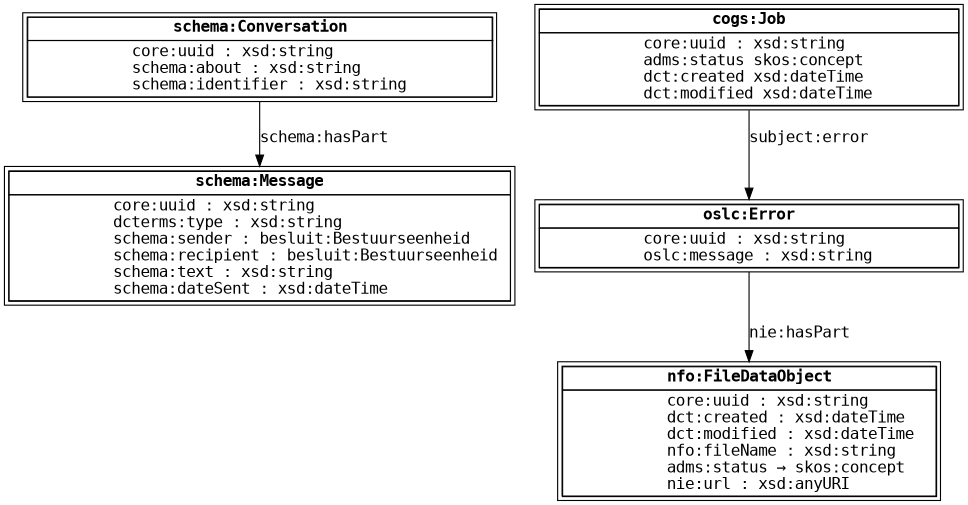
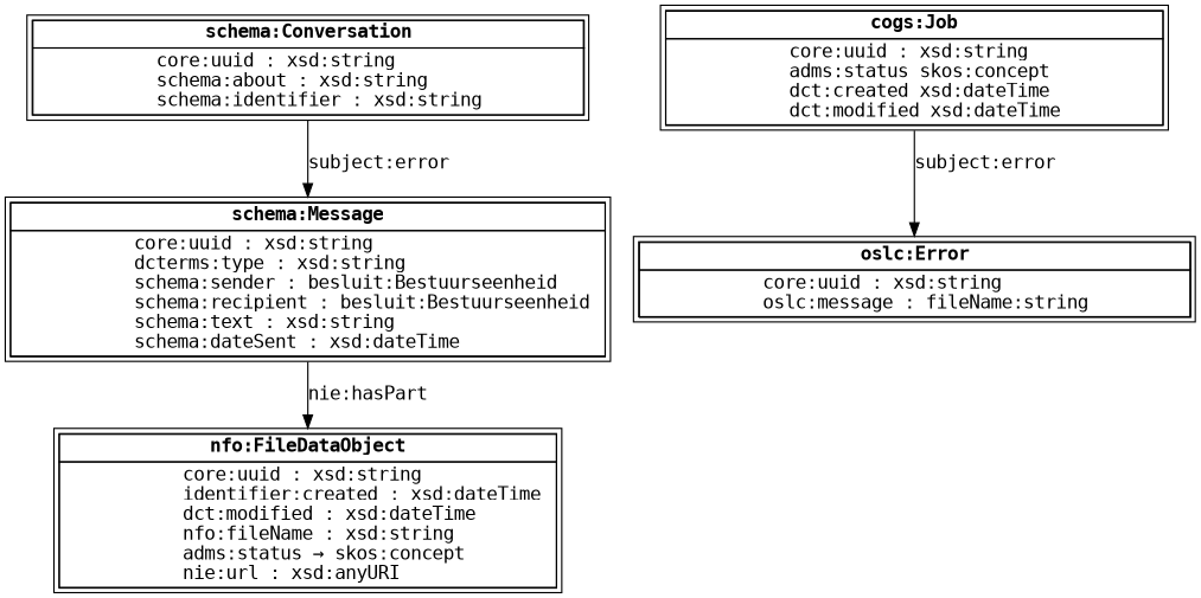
  digraph {
    rankdir=TB
    node [fontname=Monospace margin=0 peripheries=2 shape=box]
    edge [fontname=Monospace]
    n1 [label=<     <table border="0" cellspacing="0" cellborder="1">       <tr>         <td><b>schema:Conversation</b></td>       </tr>       <tr>         <td balign="left">           core:uuid : xsd:string <br/>           schema:about : xsd:string <br/>           schema:identifier : xsd:string         </td>       </tr>     </table>   >]
    n2 [label=<     <table border="0" cellspacing="0" cellborder="1">       <tr>         <td><b>schema:Message</b></td>       </tr>       <tr>         <td balign="left">           core:uuid : xsd:string <br/>           dcterms:type : xsd:string <br/>           schema:sender : besluit:Bestuurseenheid <br/>           schema:recipient : besluit:Bestuurseenheid <br/>           schema:text : xsd:string <br/>           schema:dateSent : xsd:dateTime         </td>       </tr>     </table>   >]
-   n3 [label=<     <table border="0" cellspacing="0" cellborder="1">       <tr>         <td><b>nfo:FileDataObject</b></td>       </tr>       <tr>         <td balign="left">           core:uuid : xsd:string <br/>           dct:created : xsd:dateTime <br/>           dct:modified : xsd:dateTime <br/>           nfo:fileName : xsd:string <br/>           adms:status → skos:concept <br/>           nie:url : xsd:anyURI         </td>       </tr>     </table>   >]
+   n3 [label=<     <table border="0" cellspacing="0" cellborder="1">       <tr>         <td><b>nfo:FileDataObject</b></td>       </tr>       <tr>         <td balign="left">           core:uuid : xsd:string <br/>           identifier:created : xsd:dateTime <br/>           dct:modified : xsd:dateTime <br/>           nfo:fileName : xsd:string <br/>           adms:status → skos:concept <br/>           nie:url : xsd:anyURI         </td>       </tr>     </table>   >]
    n4 [label=<     <table border="0" cellspacing="0" cellborder="1">       <tr>         <td><b>cogs:Job</b></td>       </tr>       <tr>         <td balign="left">           core:uuid : xsd:string <br/>           adms:status skos:concept <br/>           dct:created xsd:dateTime <br/>           dct:modified xsd:dateTime         </td>       </tr>     </table>   >]
-   n5 [label=<     <table border="0" cellspacing="0" cellborder="1">       <tr>         <td><b>oslc:Error</b></td>       </tr>       <tr>         <td balign="left">           core:uuid : xsd:string <br/>           oslc:message : xsd:string         </td>       </tr>     </table>   >]
-   n1 -> n2 [label="schema:hasPart"]
-   n5 -> n3 [label="nie:hasPart"]
+   n5 [label=<     <table border="0" cellspacing="0" cellborder="1">       <tr>         <td><b>oslc:Error</b></td>       </tr>       <tr>         <td balign="left">           core:uuid : xsd:string <br/>           oslc:message : fileName:string         </td>       </tr>     </table>   >]
+   n1 -> n2 [label="subject:error"]
+   n2 -> n3 [label="nie:hasPart"]
    n4 -> n5 [label="subject:error"]
  }
